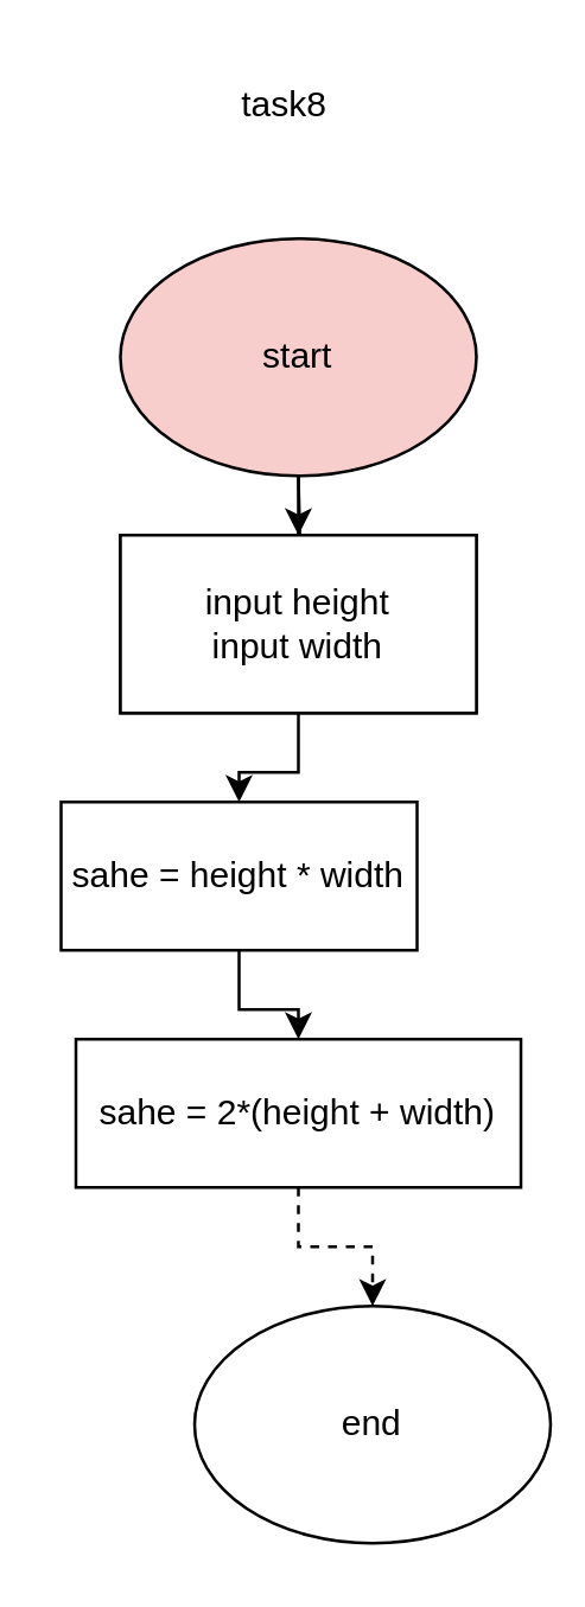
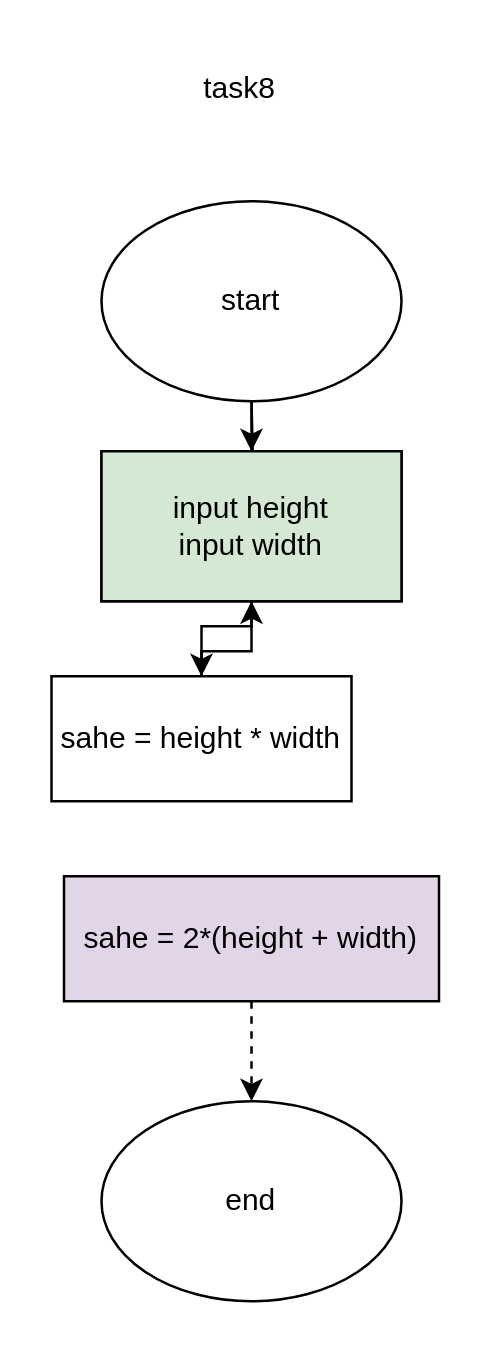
  <mxCell id="0" />
  <mxCell id="1" parent="0" />
  <mxCell id="2" value="" style="edgeStyle=orthogonalEdgeStyle;rounded=0;orthogonalLoop=1;jettySize=auto;html=1;" edge="1" parent="1" source="3" target="5"><mxGeometry relative="1" as="geometry" /></mxCell>
- <mxCell id="3" value="start" style="ellipse;whiteSpace=wrap;html=1;fillColor=#f8cecc;" vertex="1" parent="1"><mxGeometry x="40" y="80" width="120" height="80" as="geometry" /></mxCell>
+ <mxCell id="3" value="start" style="ellipse;whiteSpace=wrap;html=1;" vertex="1" parent="1"><mxGeometry x="40" y="80" width="120" height="80" as="geometry" /></mxCell>
  <mxCell id="4" value="" style="edgeStyle=orthogonalEdgeStyle;rounded=0;orthogonalLoop=1;jettySize=auto;html=1;" edge="1" parent="1" source="5" target="11"><mxGeometry relative="1" as="geometry"><mxPoint x="100" y="270" as="targetPoint" /></mxGeometry></mxCell>
  <mxCell id="5" value="input num" style="rounded=0;whiteSpace=wrap;html=1;" vertex="1" parent="1"><mxGeometry x="40" y="180" width="120" height="60" as="geometry" /></mxCell>
  <mxCell id="6" value="" style="edgeStyle=orthogonalEdgeStyle;rounded=0;orthogonalLoop=1;jettySize=auto;html=1;" edge="1" parent="1" target="8"><mxGeometry relative="1" as="geometry"><mxPoint x="100" y="160" as="sourcePoint" /></mxGeometry></mxCell>
- <mxCell id="7" value="end" style="ellipse;whiteSpace=wrap;html=1;" vertex="1" parent="1"><mxGeometry x="65" y="440" width="120" height="80" as="geometry" /></mxCell>
- <mxCell id="8" value="input height&lt;div&gt;input width&lt;/div&gt;" style="rounded=0;whiteSpace=wrap;html=1;" vertex="1" parent="1"><mxGeometry x="40" y="180" width="120" height="60" as="geometry" /></mxCell>
+ <mxCell id="7" value="end" style="ellipse;whiteSpace=wrap;html=1;" vertex="1" parent="1"><mxGeometry x="40" y="440" width="120" height="80" as="geometry" /></mxCell>
+ <mxCell id="8" value="input height&lt;div&gt;input width&lt;/div&gt;" style="rounded=0;whiteSpace=wrap;html=1;fillColor=#d5e8d4;" vertex="1" parent="1"><mxGeometry x="40" y="180" width="120" height="60" as="geometry" /></mxCell>
  <mxCell id="9" value="task8" style="text;html=1;align=center;verticalAlign=middle;resizable=0;points=[];autosize=1;strokeColor=none;fillColor=none;" vertex="1" parent="1"><mxGeometry x="70" y="20" width="50" height="30" as="geometry" /></mxCell>
- <mxCell id="10" style="edgeStyle=orthogonalEdgeStyle;rounded=0;orthogonalLoop=1;jettySize=auto;html=1;" edge="1" parent="1" source="11" target="13"><mxGeometry relative="1" as="geometry" /></mxCell>
+ <mxCell id="10" style="edgeStyle=orthogonalEdgeStyle;rounded=0;orthogonalLoop=1;jettySize=auto;html=1;" edge="1" parent="1" source="11" target="8"><mxGeometry relative="1" as="geometry" /></mxCell>
  <mxCell id="11" value="sahe = height * width" style="rounded=0;whiteSpace=wrap;html=1;" vertex="1" parent="1"><mxGeometry x="20" y="270" width="120" height="50" as="geometry" /></mxCell>
  <mxCell id="12" style="edgeStyle=orthogonalEdgeStyle;rounded=0;orthogonalLoop=1;jettySize=auto;html=1;dashed=1;" edge="1" parent="1" source="13" target="7"><mxGeometry relative="1" as="geometry" /></mxCell>
- <mxCell id="13" value="sahe = 2*(height + width)" style="rounded=0;whiteSpace=wrap;html=1;" vertex="1" parent="1"><mxGeometry x="25" y="350" width="150" height="50" as="geometry" /></mxCell>
+ <mxCell id="13" value="sahe = 2*(height + width)" style="rounded=0;whiteSpace=wrap;html=1;fillColor=#e1d5e7;" vertex="1" parent="1"><mxGeometry x="25" y="350" width="150" height="50" as="geometry" /></mxCell>
